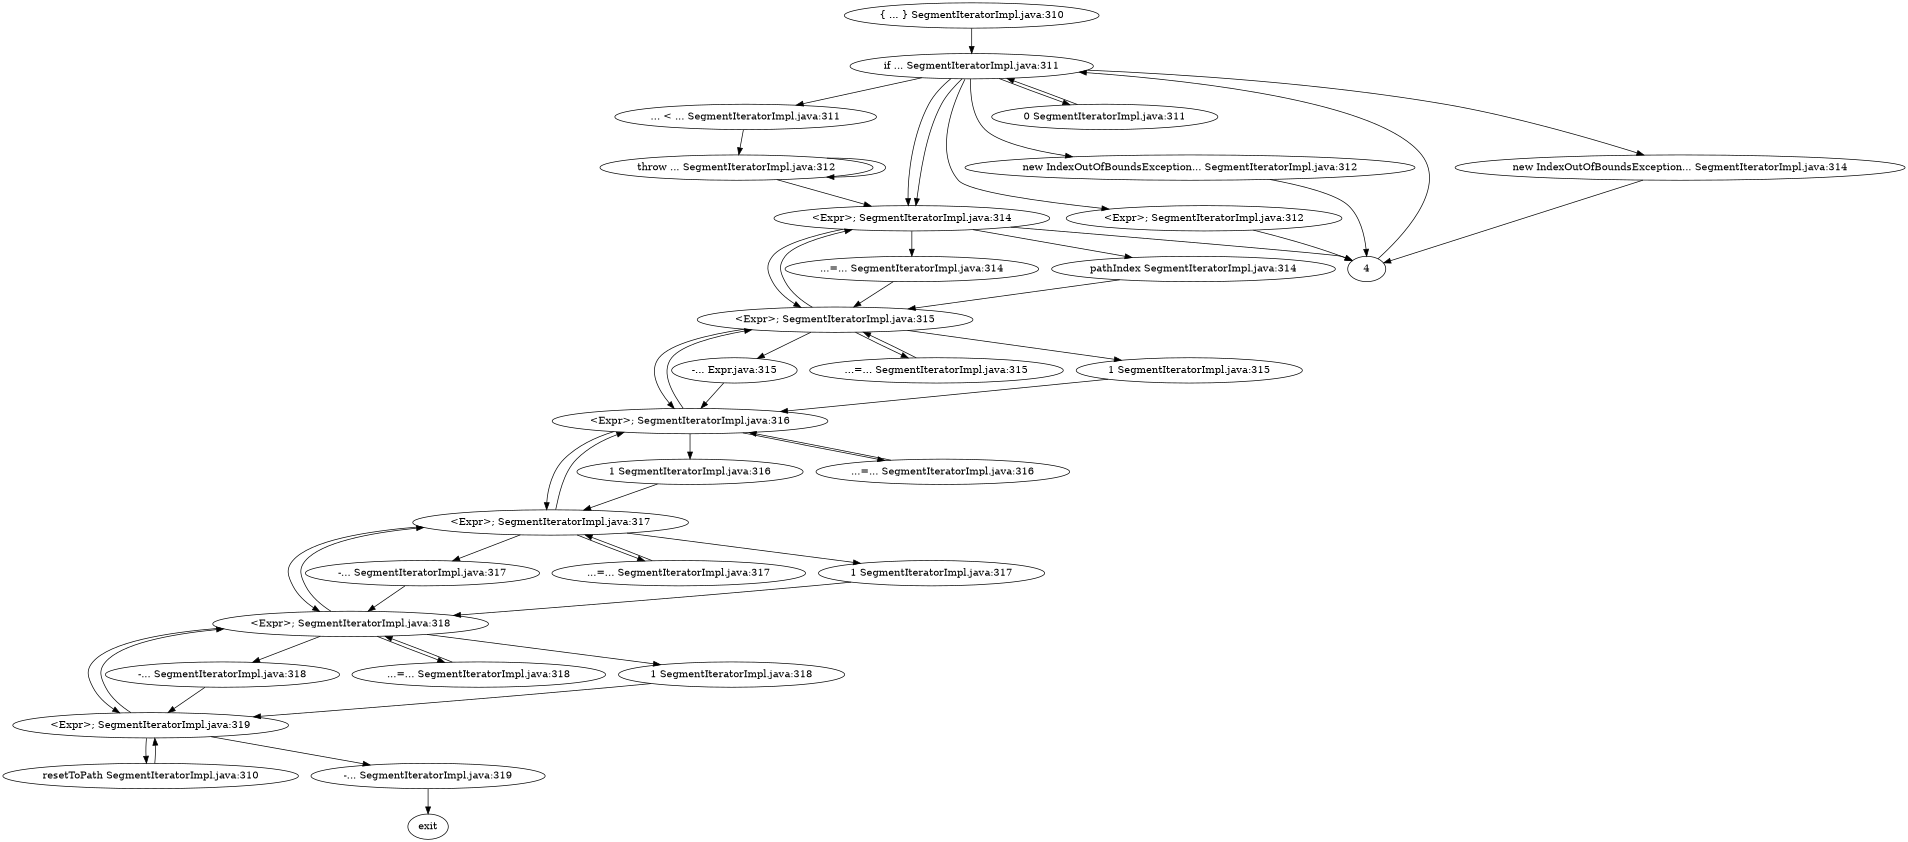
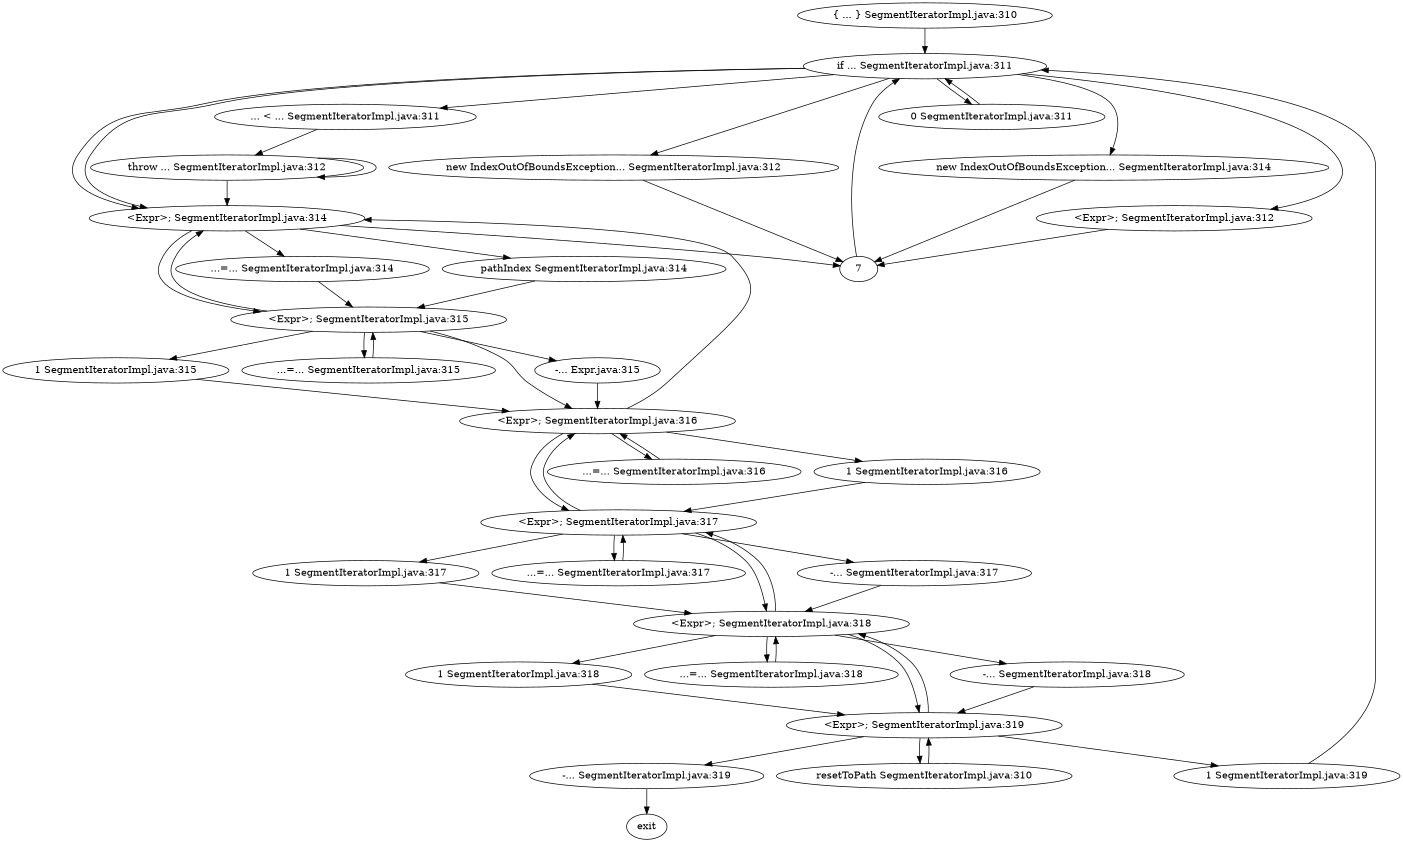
  digraph {
    "{ ... } SegmentIteratorImpl.java:310"
    "if ... SegmentIteratorImpl.java:311"
    "<Expr>; SegmentIteratorImpl.java:314"
    "new IndexOutOfBoundsException... SegmentIteratorImpl.java:314"
    "<Expr>; SegmentIteratorImpl.java:312"
    "new IndexOutOfBoundsException... SegmentIteratorImpl.java:312"
    "0 SegmentIteratorImpl.java:311"
    "... < ... SegmentIteratorImpl.java:311"
    "pathIndex SegmentIteratorImpl.java:314"
    "<Expr>; SegmentIteratorImpl.java:315"
-   7 [label=4]
+   7
    "...=... SegmentIteratorImpl.java:314"
    "throw ... SegmentIteratorImpl.java:312"
    "1 SegmentIteratorImpl.java:315"
    "<Expr>; SegmentIteratorImpl.java:316"
    "...=... SegmentIteratorImpl.java:315"
    n17 [label="-... Expr.java:315"]
    "1 SegmentIteratorImpl.java:316"
    "<Expr>; SegmentIteratorImpl.java:317"
    "...=... SegmentIteratorImpl.java:316"
    "1 SegmentIteratorImpl.java:317"
    "<Expr>; SegmentIteratorImpl.java:318"
    "...=... SegmentIteratorImpl.java:317"
    "-... SegmentIteratorImpl.java:317"
    "1 SegmentIteratorImpl.java:318"
    "<Expr>; SegmentIteratorImpl.java:319"
    "...=... SegmentIteratorImpl.java:318"
    "-... SegmentIteratorImpl.java:318"
+   "1 SegmentIteratorImpl.java:319"
    "resetToPath SegmentIteratorImpl.java:310"
    "-... SegmentIteratorImpl.java:319"
    exit
    "{ ... } SegmentIteratorImpl.java:310" -> "if ... SegmentIteratorImpl.java:311"
    "if ... SegmentIteratorImpl.java:311" -> "<Expr>; SegmentIteratorImpl.java:314"
    "if ... SegmentIteratorImpl.java:311" -> "<Expr>; SegmentIteratorImpl.java:314"
    "if ... SegmentIteratorImpl.java:311" -> "new IndexOutOfBoundsException... SegmentIteratorImpl.java:314"
    "if ... SegmentIteratorImpl.java:311" -> "<Expr>; SegmentIteratorImpl.java:312"
    "if ... SegmentIteratorImpl.java:311" -> "new IndexOutOfBoundsException... SegmentIteratorImpl.java:312"
    "if ... SegmentIteratorImpl.java:311" -> "0 SegmentIteratorImpl.java:311"
    "if ... SegmentIteratorImpl.java:311" -> "... < ... SegmentIteratorImpl.java:311"
    "<Expr>; SegmentIteratorImpl.java:314" -> "pathIndex SegmentIteratorImpl.java:314"
    "<Expr>; SegmentIteratorImpl.java:314" -> "<Expr>; SegmentIteratorImpl.java:315"
    "<Expr>; SegmentIteratorImpl.java:314" -> 7
    "<Expr>; SegmentIteratorImpl.java:314" -> "...=... SegmentIteratorImpl.java:314"
    "new IndexOutOfBoundsException... SegmentIteratorImpl.java:314" -> 7
    "<Expr>; SegmentIteratorImpl.java:312" -> 7
    "new IndexOutOfBoundsException... SegmentIteratorImpl.java:312" -> 7
    "0 SegmentIteratorImpl.java:311" -> "if ... SegmentIteratorImpl.java:311"
    "... < ... SegmentIteratorImpl.java:311" -> "throw ... SegmentIteratorImpl.java:312"
    "pathIndex SegmentIteratorImpl.java:314" -> "<Expr>; SegmentIteratorImpl.java:315"
    "<Expr>; SegmentIteratorImpl.java:315" -> "<Expr>; SegmentIteratorImpl.java:314"
    "<Expr>; SegmentIteratorImpl.java:315" -> "1 SegmentIteratorImpl.java:315"
    "<Expr>; SegmentIteratorImpl.java:315" -> "<Expr>; SegmentIteratorImpl.java:316"
    "<Expr>; SegmentIteratorImpl.java:315" -> "...=... SegmentIteratorImpl.java:315"
    "<Expr>; SegmentIteratorImpl.java:315" -> n17
    7 -> "if ... SegmentIteratorImpl.java:311"
    "...=... SegmentIteratorImpl.java:314" -> "<Expr>; SegmentIteratorImpl.java:315"
    "throw ... SegmentIteratorImpl.java:312" -> "<Expr>; SegmentIteratorImpl.java:314"
    "throw ... SegmentIteratorImpl.java:312" -> "throw ... SegmentIteratorImpl.java:312"
    "1 SegmentIteratorImpl.java:315" -> "<Expr>; SegmentIteratorImpl.java:316"
-   "<Expr>; SegmentIteratorImpl.java:316" -> "<Expr>; SegmentIteratorImpl.java:315"
+   "<Expr>; SegmentIteratorImpl.java:316" -> "<Expr>; SegmentIteratorImpl.java:314"
    "<Expr>; SegmentIteratorImpl.java:316" -> "1 SegmentIteratorImpl.java:316"
    "<Expr>; SegmentIteratorImpl.java:316" -> "<Expr>; SegmentIteratorImpl.java:317"
    "<Expr>; SegmentIteratorImpl.java:316" -> "...=... SegmentIteratorImpl.java:316"
    "...=... SegmentIteratorImpl.java:315" -> "<Expr>; SegmentIteratorImpl.java:315"
    n17 -> "<Expr>; SegmentIteratorImpl.java:316"
    "1 SegmentIteratorImpl.java:316" -> "<Expr>; SegmentIteratorImpl.java:317"
    "<Expr>; SegmentIteratorImpl.java:317" -> "<Expr>; SegmentIteratorImpl.java:316"
    "<Expr>; SegmentIteratorImpl.java:317" -> "1 SegmentIteratorImpl.java:317"
    "<Expr>; SegmentIteratorImpl.java:317" -> "<Expr>; SegmentIteratorImpl.java:318"
    "<Expr>; SegmentIteratorImpl.java:317" -> "...=... SegmentIteratorImpl.java:317"
    "<Expr>; SegmentIteratorImpl.java:317" -> "-... SegmentIteratorImpl.java:317"
    "...=... SegmentIteratorImpl.java:316" -> "<Expr>; SegmentIteratorImpl.java:316"
    "1 SegmentIteratorImpl.java:317" -> "<Expr>; SegmentIteratorImpl.java:318"
    "<Expr>; SegmentIteratorImpl.java:318" -> "<Expr>; SegmentIteratorImpl.java:317"
    "<Expr>; SegmentIteratorImpl.java:318" -> "1 SegmentIteratorImpl.java:318"
    "<Expr>; SegmentIteratorImpl.java:318" -> "<Expr>; SegmentIteratorImpl.java:319"
    "<Expr>; SegmentIteratorImpl.java:318" -> "...=... SegmentIteratorImpl.java:318"
    "<Expr>; SegmentIteratorImpl.java:318" -> "-... SegmentIteratorImpl.java:318"
    "...=... SegmentIteratorImpl.java:317" -> "<Expr>; SegmentIteratorImpl.java:317"
    "-... SegmentIteratorImpl.java:317" -> "<Expr>; SegmentIteratorImpl.java:318"
    "1 SegmentIteratorImpl.java:318" -> "<Expr>; SegmentIteratorImpl.java:319"
    "<Expr>; SegmentIteratorImpl.java:319" -> "<Expr>; SegmentIteratorImpl.java:318"
+   "<Expr>; SegmentIteratorImpl.java:319" -> "1 SegmentIteratorImpl.java:319"
    "<Expr>; SegmentIteratorImpl.java:319" -> "resetToPath SegmentIteratorImpl.java:310"
    "<Expr>; SegmentIteratorImpl.java:319" -> "-... SegmentIteratorImpl.java:319"
    "...=... SegmentIteratorImpl.java:318" -> "<Expr>; SegmentIteratorImpl.java:318"
    "-... SegmentIteratorImpl.java:318" -> "<Expr>; SegmentIteratorImpl.java:319"
+   "1 SegmentIteratorImpl.java:319" -> "if ... SegmentIteratorImpl.java:311"
    "resetToPath SegmentIteratorImpl.java:310" -> "<Expr>; SegmentIteratorImpl.java:319"
    "-... SegmentIteratorImpl.java:319" -> exit
  }
